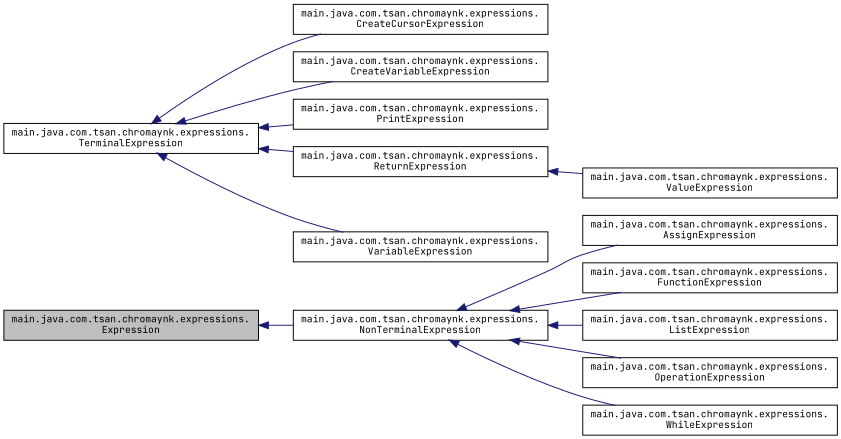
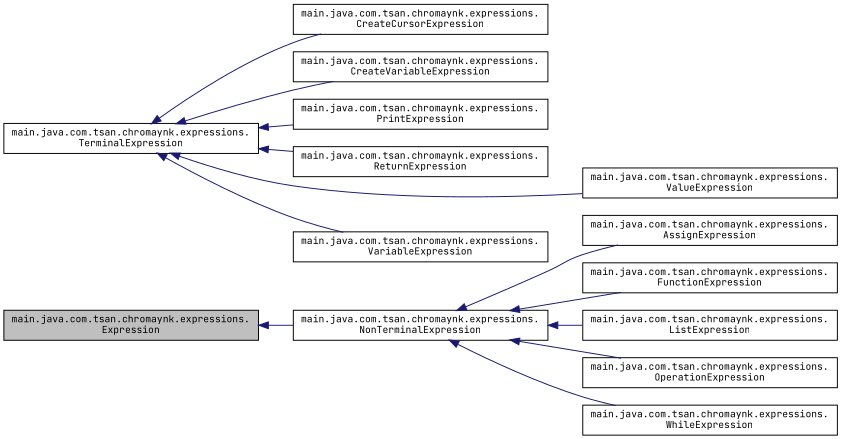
  digraph {
    fontname="JetBrains Mono"
    rankdir=LR
    node [color=black fillcolor=white fontname="JetBrains Mono" fontsize=10 shape=record style=filled]
    edge [color=midnightblue dir=back fontname="JetBrains Mono" fontsize=10 labelfontname=Helvetica labelfontsize=10 style=solid]
    n1 [fillcolor=grey75 fontcolor=black height=0.2 label="main.java.com.tsan.chromaynk.expressions.\lExpression" width=0.4]
    n2 [height=0.2 label="main.java.com.tsan.chromaynk.expressions.\lNonTerminalExpression" width=0.4]
    n3 [height=0.2 label="main.java.com.tsan.chromaynk.expressions.\lAssignExpression" width=0.4]
    n4 [height=0.2 label="main.java.com.tsan.chromaynk.expressions.\lFunctionExpression" width=0.4]
    n5 [height=0.2 label="main.java.com.tsan.chromaynk.expressions.\lListExpression" width=0.4]
    n6 [height=0.2 label="main.java.com.tsan.chromaynk.expressions.\lOperationExpression" width=0.4]
    n7 [height=0.2 label="main.java.com.tsan.chromaynk.expressions.\lWhileExpression" width=0.4]
    n8 [height=0.2 label="main.java.com.tsan.chromaynk.expressions.\lTerminalExpression" width=0.4]
    n9 [height=0.2 label="main.java.com.tsan.chromaynk.expressions.\lCreateCursorExpression" width=0.4]
    n10 [height=0.2 label="main.java.com.tsan.chromaynk.expressions.\lCreateVariableExpression" width=0.4]
    n11 [height=0.2 label="main.java.com.tsan.chromaynk.expressions.\lPrintExpression" width=0.4]
    n12 [height=0.2 label="main.java.com.tsan.chromaynk.expressions.\lReturnExpression" width=0.4]
    n13 [height=0.2 label="main.java.com.tsan.chromaynk.expressions.\lValueExpression" width=0.4]
    n14 [height=0.2 label="main.java.com.tsan.chromaynk.expressions.\lVariableExpression" width=0.4]
    n1 -> n2
    n2 -> n3
    n2 -> n4
    n2 -> n5
    n2 -> n6
    n2 -> n7
    n8 -> n9
    n8 -> n10
    n8 -> n11
    n8 -> n12
-   n12 -> n13
+   n8 -> n13
    n8 -> n14
  }
